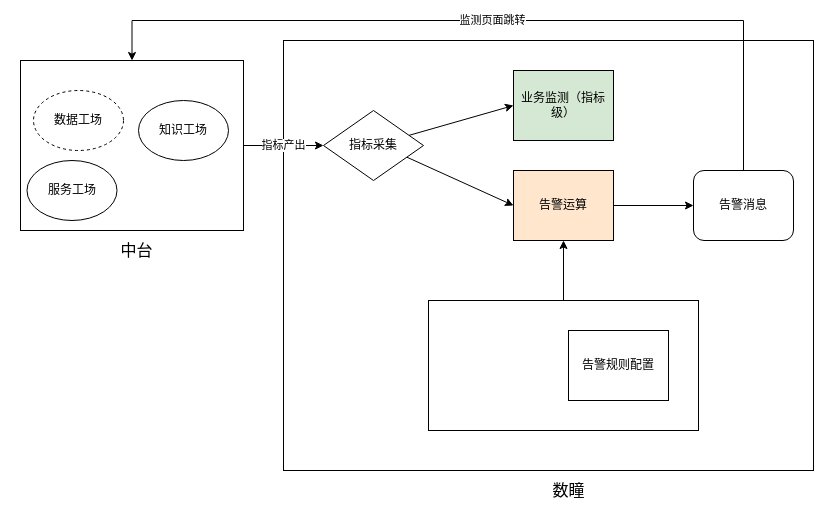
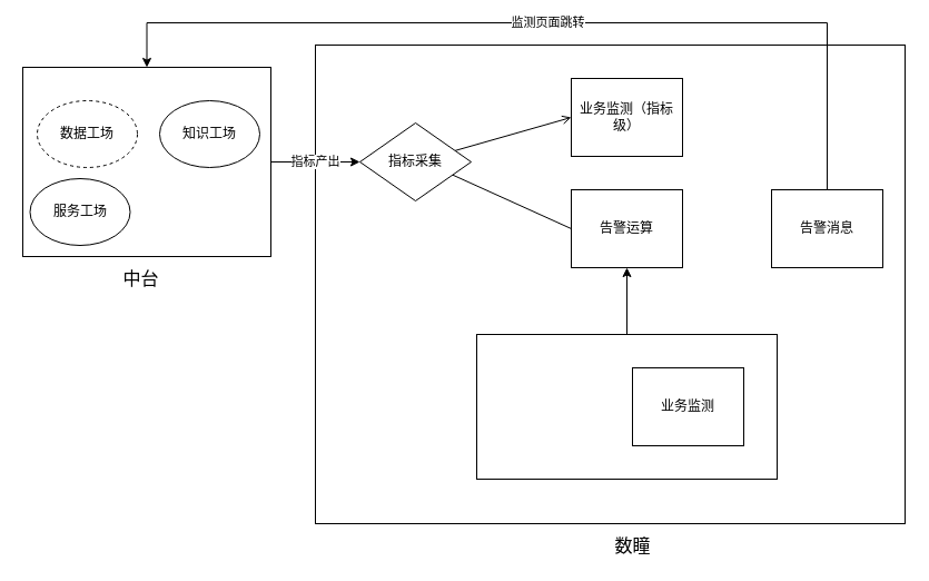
  <mxCell id="0" />
  <mxCell id="1" parent="0" />
  <mxCell id="2" value="" style="rounded=0;whiteSpace=wrap;html=1;" vertex="1" parent="1"><mxGeometry x="283" y="40" width="530" height="430" as="geometry" /></mxCell>
  <mxCell id="3" style="edgeStyle=none;rounded=0;orthogonalLoop=1;jettySize=auto;html=1;exitX=0.5;exitY=0;exitDx=0;exitDy=0;entryX=0.5;entryY=1;entryDx=0;entryDy=0;" edge="1" parent="1" source="4" target="15"><mxGeometry relative="1" as="geometry" /></mxCell>
  <mxCell id="4" value="" style="rounded=0;whiteSpace=wrap;html=1;shadow=0;" vertex="1" parent="1"><mxGeometry x="428" y="300" width="270" height="130" as="geometry" /></mxCell>
  <mxCell id="5" value="指标产出" style="edgeStyle=orthogonalEdgeStyle;rounded=0;orthogonalLoop=1;jettySize=auto;html=1;" edge="1" parent="1" source="6" target="12"><mxGeometry relative="1" as="geometry" /></mxCell>
  <mxCell id="6" value="" style="rounded=0;whiteSpace=wrap;html=1;" vertex="1" parent="1"><mxGeometry x="20" y="60" width="223" height="170" as="geometry" /></mxCell>
  <mxCell id="7" value="服务工场" style="ellipse;whiteSpace=wrap;html=1;" vertex="1" parent="1"><mxGeometry x="26.5" y="160" width="90" height="60" as="geometry" /></mxCell>
  <mxCell id="8" value="数据工场" style="ellipse;whiteSpace=wrap;html=1;dashed=1;" vertex="1" parent="1"><mxGeometry x="33" y="90" width="90" height="60" as="geometry" /></mxCell>
- <mxCell id="9" value="知识工场" style="ellipse;whiteSpace=wrap;html=1;" vertex="1" parent="1"><mxGeometry x="138" y="100" width="90" height="60" as="geometry" /></mxCell>
- <mxCell id="10" value="" style="rounded=0;orthogonalLoop=1;jettySize=auto;html=1;entryX=0;entryY=0.5;entryDx=0;entryDy=0;" edge="1" parent="1" source="12" target="13"><mxGeometry relative="1" as="geometry" /></mxCell>
- <mxCell id="11" style="edgeStyle=none;rounded=0;orthogonalLoop=1;jettySize=auto;html=1;exitX=1;exitY=0.75;exitDx=0;exitDy=0;entryX=0;entryY=0.5;entryDx=0;entryDy=0;" edge="1" parent="1" source="12" target="15"><mxGeometry relative="1" as="geometry" /></mxCell>
+ <mxCell id="9" value="知识工场" style="ellipse;whiteSpace=wrap;html=1;" vertex="1" parent="1"><mxGeometry x="143" y="90" width="90" height="60" as="geometry" /></mxCell>
+ <mxCell id="10" value="" style="rounded=0;orthogonalLoop=1;jettySize=auto;html=1;entryX=0;entryY=0.5;entryDx=0;entryDy=0;endArrow=open;" edge="1" parent="1" source="12" target="13"><mxGeometry relative="1" as="geometry" /></mxCell>
+ <mxCell id="11" style="edgeStyle=none;rounded=0;orthogonalLoop=1;jettySize=auto;html=1;exitX=1;exitY=0.75;exitDx=0;exitDy=0;entryX=0;entryY=0.5;entryDx=0;entryDy=0;endArrow=none;" edge="1" parent="1" source="12" target="15"><mxGeometry relative="1" as="geometry" /></mxCell>
  <mxCell id="12" value="指标采集" style="rhombus;whiteSpace=wrap;html=1;" vertex="1" parent="1"><mxGeometry x="323" y="110" width="100" height="70" as="geometry" /></mxCell>
- <mxCell id="13" value="业务监测（指标级）" style="rounded=0;whiteSpace=wrap;html=1;fillColor=#d5e8d4;" vertex="1" parent="1"><mxGeometry x="513" y="70" width="100" height="70" as="geometry" /></mxCell>
- <mxCell id="14" value="" style="edgeStyle=none;rounded=0;orthogonalLoop=1;jettySize=auto;html=1;" edge="1" parent="1" source="15" target="18"><mxGeometry relative="1" as="geometry" /></mxCell>
- <mxCell id="15" value="告警运算" style="rounded=0;whiteSpace=wrap;html=1;fillColor=#ffe6cc;" vertex="1" parent="1"><mxGeometry x="513" y="170" width="100" height="70" as="geometry" /></mxCell>
- <mxCell id="16" value="告警规则配置" style="rounded=0;whiteSpace=wrap;html=1;" vertex="1" parent="1"><mxGeometry x="568" y="330" width="100" height="70" as="geometry" /></mxCell>
+ <mxCell id="13" value="业务监测（指标级）" style="rounded=0;whiteSpace=wrap;html=1;" vertex="1" parent="1"><mxGeometry x="513" y="70" width="100" height="70" as="geometry" /></mxCell>
+ <mxCell id="15" value="告警运算" style="rounded=0;whiteSpace=wrap;html=1;" vertex="1" parent="1"><mxGeometry x="513" y="170" width="100" height="70" as="geometry" /></mxCell>
+ <mxCell id="16" value="业务监测" style="rounded=0;whiteSpace=wrap;html=1;" vertex="1" parent="1"><mxGeometry x="568" y="330" width="100" height="70" as="geometry" /></mxCell>
  <mxCell id="17" value="监测页面跳转" style="edgeStyle=orthogonalEdgeStyle;rounded=0;orthogonalLoop=1;jettySize=auto;html=1;exitX=0.5;exitY=0;exitDx=0;exitDy=0;entryX=0.5;entryY=0;entryDx=0;entryDy=0;" edge="1" parent="1" source="18" target="6"><mxGeometry relative="1" as="geometry"><Array as="points"><mxPoint x="743" y="20" /><mxPoint x="132" y="20" /></Array></mxGeometry></mxCell>
- <mxCell id="18" value="告警消息" style="whiteSpace=wrap;html=1;rounded=1;" vertex="1" parent="1"><mxGeometry x="693" y="170" width="100" height="70" as="geometry" /></mxCell>
- <mxCell id="19" value="中台" style="text;html=1;align=center;verticalAlign=middle;resizable=0;points=[];autosize=1;strokeColor=none;fontSize=16;" vertex="1" parent="1"><mxGeometry x="111" y="240" width="50" height="20" as="geometry" /></mxCell>
+ <mxCell id="18" value="告警消息" style="rounded=0;whiteSpace=wrap;html=1;" vertex="1" parent="1"><mxGeometry x="693" y="170" width="100" height="70" as="geometry" /></mxCell>
+ <mxCell id="19" value="中台" style="text;html=1;align=center;verticalAlign=middle;resizable=0;points=[];autosize=1;strokeColor=none;fontSize=16;" vertex="1" parent="1"><mxGeometry x="101" y="240" width="50" height="20" as="geometry" /></mxCell>
  <mxCell id="20" value="数瞳" style="text;html=1;align=center;verticalAlign=middle;resizable=0;points=[];autosize=1;strokeColor=none;fontSize=16;" vertex="1" parent="1"><mxGeometry x="543" y="480" width="50" height="20" as="geometry" /></mxCell>
